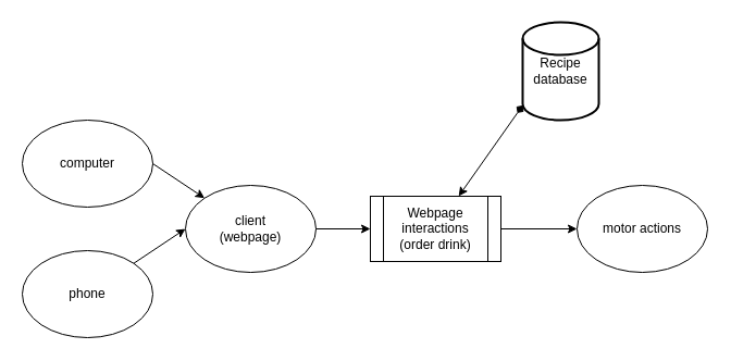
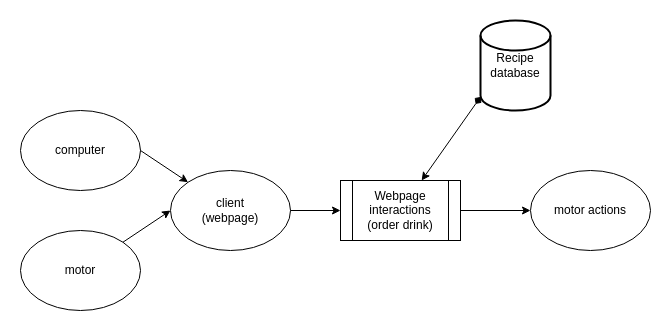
  <mxCell id="0" />
  <mxCell id="1" parent="0" />
  <mxCell id="2" value="&lt;div&gt;computer&lt;/div&gt;" style="ellipse;whiteSpace=wrap;html=1;" vertex="1" parent="1"><mxGeometry x="20" y="110" width="120" height="80" as="geometry" /></mxCell>
- <mxCell id="3" value="phone" style="ellipse;whiteSpace=wrap;html=1;" vertex="1" parent="1"><mxGeometry x="20" y="230" width="120" height="80" as="geometry" /></mxCell>
+ <mxCell id="3" value="motor" style="ellipse;whiteSpace=wrap;html=1;" vertex="1" parent="1"><mxGeometry x="20" y="230" width="120" height="80" as="geometry" /></mxCell>
  <mxCell id="4" value="&lt;div&gt;client&lt;/div&gt;&lt;div&gt;(webpage)&lt;/div&gt;" style="ellipse;whiteSpace=wrap;html=1;" vertex="1" parent="1"><mxGeometry x="170" y="170" width="120" height="80" as="geometry" /></mxCell>
  <mxCell id="5" value="&lt;div&gt;Webpage interactions&lt;/div&gt;&lt;div&gt;(order drink)&lt;/div&gt;" style="shape=process;whiteSpace=wrap;html=1;backgroundOutline=1;" vertex="1" parent="1"><mxGeometry x="340" y="180" width="120" height="60" as="geometry" /></mxCell>
  <mxCell id="6" value="" style="endArrow=classic;html=1;rounded=0;exitX=1;exitY=0.5;exitDx=0;exitDy=0;entryX=0;entryY=0.5;entryDx=0;entryDy=0;" edge="1" parent="1" source="4" target="5"><mxGeometry width="50" height="50" relative="1" as="geometry"><mxPoint x="220" y="450" as="sourcePoint" /><mxPoint x="270" y="400" as="targetPoint" /></mxGeometry></mxCell>
  <mxCell id="7" value="" style="endArrow=classic;html=1;rounded=0;exitX=1;exitY=0.5;exitDx=0;exitDy=0;entryX=0;entryY=0;entryDx=0;entryDy=0;" edge="1" parent="1" source="2" target="4"><mxGeometry width="50" height="50" relative="1" as="geometry"><mxPoint x="180" y="140" as="sourcePoint" /><mxPoint x="230" y="90" as="targetPoint" /></mxGeometry></mxCell>
  <mxCell id="8" value="" style="endArrow=classic;html=1;rounded=0;exitX=1;exitY=0;exitDx=0;exitDy=0;entryX=0;entryY=0.5;entryDx=0;entryDy=0;" edge="1" parent="1" source="3" target="4"><mxGeometry width="50" height="50" relative="1" as="geometry"><mxPoint x="150" y="440" as="sourcePoint" /><mxPoint x="200" y="390" as="targetPoint" /></mxGeometry></mxCell>
  <mxCell id="9" value="motor actions" style="ellipse;whiteSpace=wrap;html=1;" vertex="1" parent="1"><mxGeometry x="530" y="170" width="120" height="80" as="geometry" /></mxCell>
  <mxCell id="10" value="" style="endArrow=classic;html=1;rounded=0;exitX=1;exitY=0.5;exitDx=0;exitDy=0;entryX=0;entryY=0.5;entryDx=0;entryDy=0;" edge="1" parent="1" source="5" target="9"><mxGeometry width="50" height="50" relative="1" as="geometry"><mxPoint x="450" y="370" as="sourcePoint" /><mxPoint x="500" y="320" as="targetPoint" /></mxGeometry></mxCell>
  <mxCell id="11" value="&lt;div&gt;Recipe&lt;/div&gt;&lt;div&gt; database&lt;/div&gt;" style="strokeWidth=2;html=1;shape=mxgraph.flowchart.database;whiteSpace=wrap;" vertex="1" parent="1"><mxGeometry x="480" y="20" width="70" height="90" as="geometry" /></mxCell>
  <mxCell id="12" value="" style="endArrow=diamond;startArrow=classic;html=1;rounded=0;entryX=0;entryY=0.85;entryDx=0;entryDy=0;entryPerimeter=0;" edge="1" parent="1" source="5" target="11"><mxGeometry width="50" height="50" relative="1" as="geometry"><mxPoint x="400" y="160" as="sourcePoint" /><mxPoint x="450" y="110" as="targetPoint" /></mxGeometry></mxCell>
